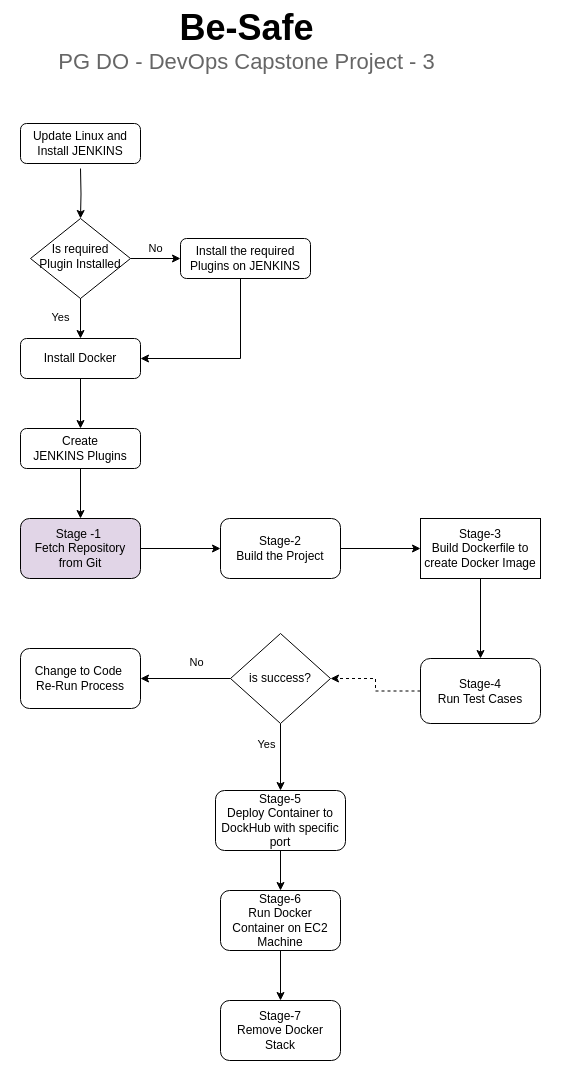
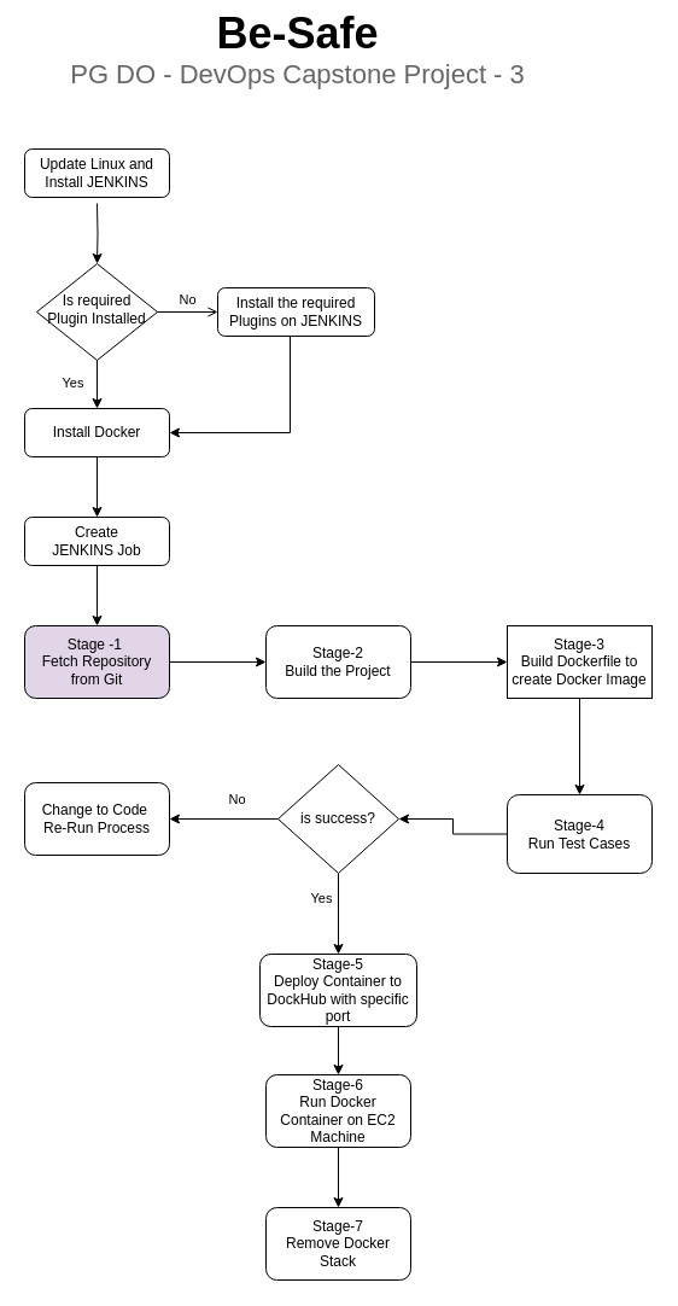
  <mxCell id="0" />
  <mxCell id="1" parent="0" />
  <mxCell id="2" value="" style="rounded=0;html=1;jettySize=auto;orthogonalLoop=1;fontSize=11;endArrow=classic;endFill=1;endSize=6;strokeWidth=1;shadow=0;labelBackgroundColor=none;edgeStyle=orthogonalEdgeStyle;" parent="1" target="7" edge="1"><mxGeometry relative="1" as="geometry"><mxPoint x="80" y="168" as="sourcePoint" /></mxGeometry></mxCell>
  <mxCell id="3" value="Yes" style="edgeStyle=orthogonalEdgeStyle;rounded=0;orthogonalLoop=1;jettySize=auto;html=1;shadow=0;exitX=0.5;exitY=1;exitDx=0;exitDy=0;entryX=0.5;entryY=0;entryDx=0;entryDy=0;" edge="1" parent="1" target="14"><mxGeometry y="-20" relative="1" as="geometry"><mxPoint x="81" y="297" as="sourcePoint" /><mxPoint x="80" y="341" as="targetPoint" /><Array as="points"><mxPoint x="80" y="297" /></Array><mxPoint as="offset" /></mxGeometry></mxCell>
  <mxCell id="4" value="Update Linux and Install JENKINS" style="rounded=1;whiteSpace=wrap;html=1;fontSize=12;glass=0;strokeWidth=1;shadow=0;" parent="1" vertex="1"><mxGeometry x="20" y="123" width="120" height="40" as="geometry" /></mxCell>
  <mxCell id="5" value="" style="rounded=0;html=1;jettySize=auto;orthogonalLoop=1;fontSize=11;endArrow=classic;endFill=1;endSize=6;strokeWidth=1;shadow=0;labelBackgroundColor=none;edgeStyle=orthogonalEdgeStyle;entryX=1;entryY=0.5;entryDx=0;entryDy=0;exitX=0.5;exitY=1;exitDx=0;exitDy=0;" parent="1" source="8" target="14" edge="1"><mxGeometry y="20" relative="1" as="geometry"><mxPoint as="offset" /><mxPoint x="140" y="358" as="targetPoint" /><Array as="points"><mxPoint x="240" y="358" /></Array></mxGeometry></mxCell>
- <mxCell id="6" value="No" style="edgeStyle=orthogonalEdgeStyle;rounded=0;html=1;jettySize=auto;orthogonalLoop=1;fontSize=11;endArrow=classic;endFill=1;strokeWidth=1;shadow=0;labelBackgroundColor=none;" parent="1" source="7" target="8" edge="1"><mxGeometry y="10" relative="1" as="geometry"><mxPoint as="offset" /></mxGeometry></mxCell>
+ <mxCell id="6" value="No" style="edgeStyle=orthogonalEdgeStyle;rounded=0;html=1;jettySize=auto;orthogonalLoop=1;fontSize=11;endArrow=open;endFill=1;strokeWidth=1;shadow=0;labelBackgroundColor=none;" parent="1" source="7" target="8" edge="1"><mxGeometry y="10" relative="1" as="geometry"><mxPoint as="offset" /></mxGeometry></mxCell>
  <mxCell id="7" value="Is required Plugin Installed" style="rhombus;whiteSpace=wrap;html=1;shadow=0;fontFamily=Helvetica;fontSize=12;align=center;strokeWidth=1;spacing=6;spacingTop=-4;" parent="1" vertex="1"><mxGeometry x="30" y="218" width="100" height="80" as="geometry" /></mxCell>
  <mxCell id="8" value="Install the required Plugins on JENKINS" style="rounded=1;whiteSpace=wrap;html=1;fontSize=12;glass=0;strokeWidth=1;shadow=0;" parent="1" vertex="1"><mxGeometry x="180" y="238" width="130" height="40" as="geometry" /></mxCell>
  <mxCell id="9" value="" style="edgeStyle=orthogonalEdgeStyle;rounded=0;orthogonalLoop=1;jettySize=auto;html=1;shadow=0;" edge="1" parent="1" source="10" target="12"><mxGeometry relative="1" as="geometry" /></mxCell>
- <mxCell id="10" value="Create&lt;br&gt;JENKINS Plugins" style="rounded=1;whiteSpace=wrap;html=1;fontSize=12;glass=0;strokeWidth=1;shadow=0;" parent="1" vertex="1"><mxGeometry x="20" y="428" width="120" height="40" as="geometry" /></mxCell>
+ <mxCell id="10" value="Create&lt;br&gt;JENKINS Job" style="rounded=1;whiteSpace=wrap;html=1;fontSize=12;glass=0;strokeWidth=1;shadow=0;" parent="1" vertex="1"><mxGeometry x="20" y="428" width="120" height="40" as="geometry" /></mxCell>
  <mxCell id="11" value="" style="edgeStyle=orthogonalEdgeStyle;rounded=0;orthogonalLoop=1;jettySize=auto;html=1;shadow=0;" edge="1" parent="1" source="12" target="16"><mxGeometry relative="1" as="geometry" /></mxCell>
  <mxCell id="12" value="Stage -1&amp;nbsp;&lt;br&gt;Fetch Repository from Git" style="rounded=1;whiteSpace=wrap;html=1;fontSize=12;glass=0;strokeWidth=1;shadow=0;fillColor=#e1d5e7;" parent="1" vertex="1"><mxGeometry x="20" y="518" width="120" height="60" as="geometry" /></mxCell>
  <mxCell id="13" value="" style="edgeStyle=orthogonalEdgeStyle;rounded=0;orthogonalLoop=1;jettySize=auto;html=1;shadow=0;" edge="1" parent="1" source="14" target="10"><mxGeometry relative="1" as="geometry" /></mxCell>
  <mxCell id="14" value="Install Docker" style="whiteSpace=wrap;html=1;rounded=1;glass=0;strokeWidth=1;shadow=0;" vertex="1" parent="1"><mxGeometry x="20" y="338" width="120" height="40" as="geometry" /></mxCell>
  <mxCell id="15" value="" style="edgeStyle=orthogonalEdgeStyle;rounded=0;orthogonalLoop=1;jettySize=auto;html=1;shadow=0;" edge="1" parent="1" source="16" target="18"><mxGeometry relative="1" as="geometry" /></mxCell>
  <mxCell id="16" value="Stage-2&lt;br&gt;Build the Project" style="whiteSpace=wrap;html=1;rounded=1;glass=0;strokeWidth=1;shadow=0;" vertex="1" parent="1"><mxGeometry x="220" y="518" width="120" height="60" as="geometry" /></mxCell>
  <mxCell id="17" value="" style="edgeStyle=orthogonalEdgeStyle;rounded=0;orthogonalLoop=1;jettySize=auto;html=1;shadow=0;" edge="1" parent="1" source="18" target="20"><mxGeometry relative="1" as="geometry" /></mxCell>
  <mxCell id="18" value="Stage-3&lt;br&gt;Build Dockerfile to create Docker Image" style="whiteSpace=wrap;html=1;glass=0;strokeWidth=1;shadow=0;rounded=0;" vertex="1" parent="1"><mxGeometry x="420" y="518" width="120" height="60" as="geometry" /></mxCell>
- <mxCell id="19" value="" style="edgeStyle=orthogonalEdgeStyle;rounded=0;orthogonalLoop=1;jettySize=auto;html=1;shadow=0;dashed=1;" edge="1" parent="1" source="20" target="25"><mxGeometry relative="1" as="geometry" /></mxCell>
+ <mxCell id="19" value="" style="edgeStyle=orthogonalEdgeStyle;rounded=0;orthogonalLoop=1;jettySize=auto;html=1;shadow=0;" edge="1" parent="1" source="20" target="25"><mxGeometry relative="1" as="geometry" /></mxCell>
  <mxCell id="20" value="Stage-4&lt;br&gt;Run Test Cases" style="whiteSpace=wrap;html=1;rounded=1;glass=0;strokeWidth=1;shadow=0;" vertex="1" parent="1"><mxGeometry x="420" y="658" width="120" height="65" as="geometry" /></mxCell>
  <mxCell id="21" value="" style="edgeStyle=orthogonalEdgeStyle;rounded=0;orthogonalLoop=1;jettySize=auto;html=1;shadow=0;" edge="1" parent="1" source="25" target="26"><mxGeometry relative="1" as="geometry" /></mxCell>
  <mxCell id="22" value="No" style="edgeLabel;html=1;align=center;verticalAlign=middle;resizable=0;points=[];" vertex="1" connectable="0" parent="21"><mxGeometry x="-0.229" y="-1" relative="1" as="geometry"><mxPoint y="-16" as="offset" /></mxGeometry></mxCell>
  <mxCell id="23" value="" style="edgeStyle=orthogonalEdgeStyle;rounded=0;orthogonalLoop=1;jettySize=auto;html=1;shadow=0;" edge="1" parent="1" source="25" target="28"><mxGeometry relative="1" as="geometry" /></mxCell>
  <mxCell id="24" value="Yes" style="edgeLabel;html=1;align=center;verticalAlign=middle;resizable=0;points=[];" vertex="1" connectable="0" parent="23"><mxGeometry x="-0.567" y="-1" relative="1" as="geometry"><mxPoint x="-14" y="5" as="offset" /></mxGeometry></mxCell>
  <mxCell id="25" value="is success?" style="rhombus;whiteSpace=wrap;html=1;rounded=0;glass=0;strokeWidth=1;shadow=0;" vertex="1" parent="1"><mxGeometry x="230" y="633" width="100" height="90" as="geometry" /></mxCell>
  <mxCell id="26" value="Change to Code&amp;nbsp;&lt;br&gt;Re-Run Process" style="whiteSpace=wrap;html=1;rounded=1;glass=0;strokeWidth=1;shadow=0;" vertex="1" parent="1"><mxGeometry x="20" y="648" width="120" height="60" as="geometry" /></mxCell>
  <mxCell id="27" value="" style="edgeStyle=orthogonalEdgeStyle;rounded=0;orthogonalLoop=1;jettySize=auto;html=1;shadow=0;" edge="1" parent="1" source="28" target="30"><mxGeometry relative="1" as="geometry" /></mxCell>
  <mxCell id="28" value="Stage-5&lt;br&gt;Deploy Container to DockHub with specific port" style="whiteSpace=wrap;html=1;rounded=1;glass=0;strokeWidth=1;shadow=0;" vertex="1" parent="1"><mxGeometry x="215" y="790" width="130" height="60" as="geometry" /></mxCell>
  <mxCell id="29" value="" style="edgeStyle=orthogonalEdgeStyle;rounded=0;orthogonalLoop=1;jettySize=auto;html=1;shadow=0;fontSize=22;fontColor=#666666;" edge="1" parent="1" source="30" target="32"><mxGeometry relative="1" as="geometry" /></mxCell>
  <mxCell id="30" value="Stage-6&lt;br&gt;Run Docker Container on EC2 Machine" style="whiteSpace=wrap;html=1;rounded=1;glass=0;strokeWidth=1;shadow=0;" vertex="1" parent="1"><mxGeometry x="220" y="890" width="120" height="60" as="geometry" /></mxCell>
  <mxCell id="31" value="&lt;b style=&quot;font-size: 36px&quot;&gt;Be-Safe&lt;br&gt;&lt;/b&gt;&lt;font style=&quot;font-size: 22px&quot; color=&quot;#666666&quot;&gt;PG DO - DevOps Capstone Project - 3&lt;/font&gt;" style="text;html=1;align=center;verticalAlign=middle;resizable=0;points=[];autosize=1;strokeColor=none;fillColor=none;" vertex="1" parent="1"><mxGeometry x="51" y="20" width="390" height="40" as="geometry" /></mxCell>
  <mxCell id="32" value="Stage-7&lt;br&gt;Remove Docker Stack" style="whiteSpace=wrap;html=1;rounded=1;glass=0;strokeWidth=1;shadow=0;" vertex="1" parent="1"><mxGeometry x="220" y="1000" width="120" height="60" as="geometry" /></mxCell>
